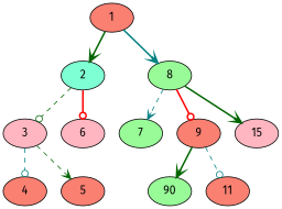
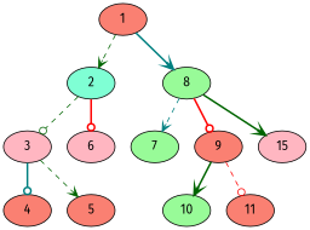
  digraph {
    fontname="Fira Sans"
    node [fillcolor=salmon fontname="Fira Sans" style=filled]
    edge [arrowhead=vee color=darkgreen fontname="Fira Sans" style=bold]
    2 [fillcolor=aquamarine]
    1
    8 [fillcolor=palegreen]
    3 [fillcolor=lightpink]
    6 [fillcolor=lightpink]
    7 [fillcolor=palegreen]
    9
    n8 [fillcolor=lightpink label=15]
    4
    5
-   10 [fillcolor=palegreen label=90]
+   10 [fillcolor=palegreen]
    11
    2 -> 3 [arrowhead=odot style=dashed]
    2 -> 6 [arrowhead=odot color=red]
-   1 -> 2
+   1 -> 2 [style=dashed]
    1 -> 8 [color=teal]
    8 -> 7 [color=teal style=dashed]
    8 -> 9 [arrowhead=odot color=red]
    8 -> n8
-   3 -> 4 [arrowhead=odot color=teal style=dashed]
+   3 -> 4 [arrowhead=odot color=teal]
    3 -> 5 [style=dashed]
    9 -> 10
-   9 -> 11 [arrowhead=odot color=teal style=dashed]
+   9 -> 11 [arrowhead=odot color=red style=dashed]
  }
